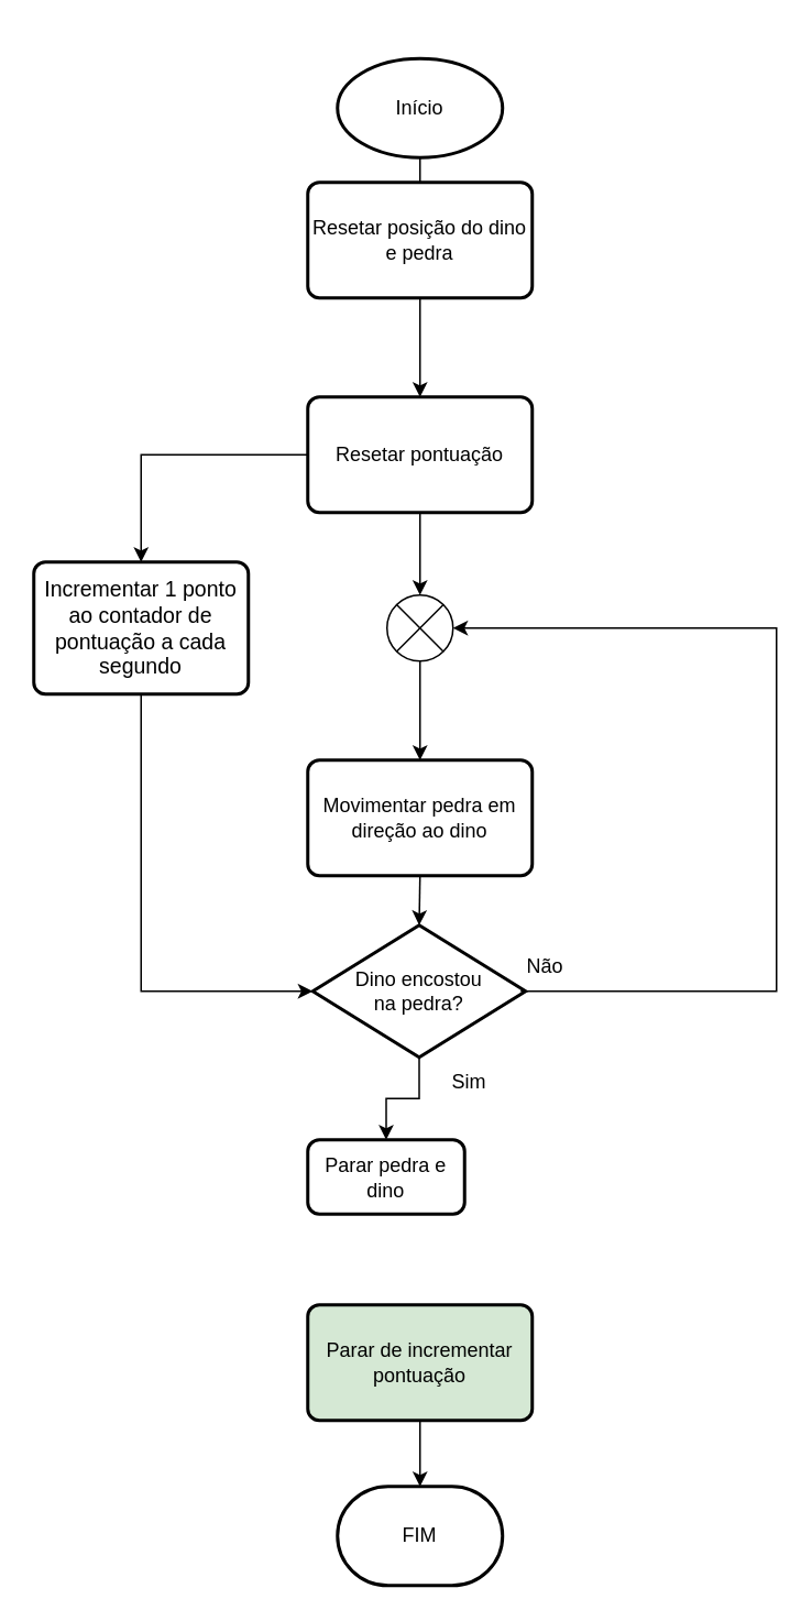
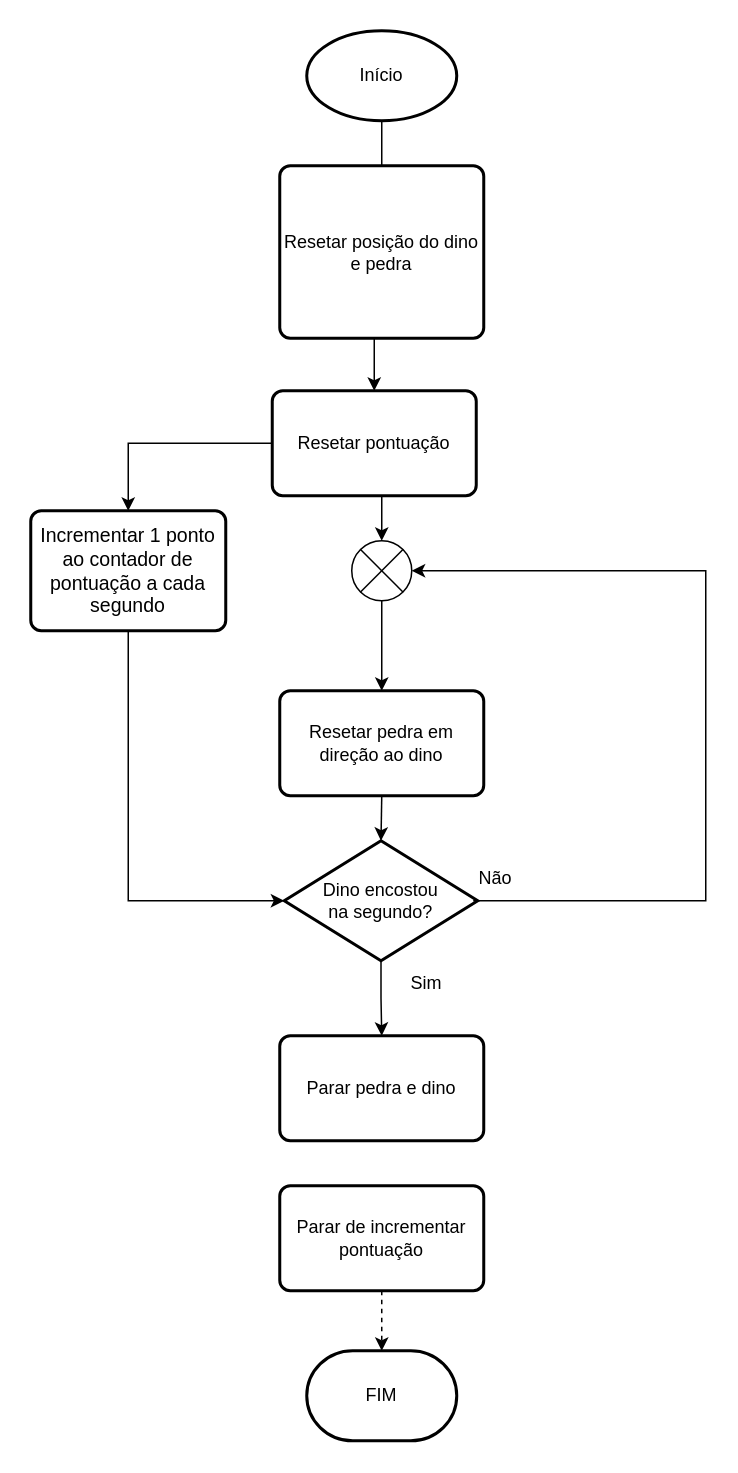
  <mxCell id="0" />
  <mxCell id="1" parent="0" />
  <mxCell id="2" style="edgeStyle=orthogonalEdgeStyle;rounded=0;orthogonalLoop=1;jettySize=auto;html=1;exitX=0.5;exitY=1;exitDx=0;exitDy=0;exitPerimeter=0;entryX=0.5;entryY=0;entryDx=0;entryDy=0;endArrow=none;" edge="1" parent="1" source="3" target="17"><mxGeometry relative="1" as="geometry" /></mxCell>
- <mxCell id="3" value="Início" style="strokeWidth=2;html=1;shape=mxgraph.flowchart.start_1;whiteSpace=wrap;" vertex="1" parent="1"><mxGeometry x="204" y="35" width="100" height="60" as="geometry" /></mxCell>
- <mxCell id="4" value="Movimentar pedra em direção ao dino" style="rounded=1;whiteSpace=wrap;html=1;absoluteArcSize=1;arcSize=14;strokeWidth=2;" vertex="1" parent="1"><mxGeometry x="186" y="460" width="136" height="70" as="geometry" /></mxCell>
+ <mxCell id="3" value="Início" style="strokeWidth=2;html=1;shape=mxgraph.flowchart.start_1;whiteSpace=wrap;" vertex="1" parent="1"><mxGeometry x="204" y="20" width="100" height="60" as="geometry" /></mxCell>
+ <mxCell id="4" value="Resetar pedra em direção ao dino" style="rounded=1;whiteSpace=wrap;html=1;absoluteArcSize=1;arcSize=14;strokeWidth=2;" vertex="1" parent="1"><mxGeometry x="186" y="460" width="136" height="70" as="geometry" /></mxCell>
  <mxCell id="5" style="edgeStyle=orthogonalEdgeStyle;rounded=0;orthogonalLoop=1;jettySize=auto;html=1;exitX=0.5;exitY=1;exitDx=0;exitDy=0;exitPerimeter=0;entryX=0.5;entryY=0;entryDx=0;entryDy=0;" edge="1" parent="1" source="6" target="4"><mxGeometry relative="1" as="geometry" /></mxCell>
  <mxCell id="6" value="" style="verticalLabelPosition=bottom;verticalAlign=top;html=1;shape=mxgraph.flowchart.or;" vertex="1" parent="1"><mxGeometry x="234" y="360" width="40" height="40" as="geometry" /></mxCell>
  <mxCell id="7" style="edgeStyle=orthogonalEdgeStyle;rounded=0;orthogonalLoop=1;jettySize=auto;html=1;exitX=0.5;exitY=1;exitDx=0;exitDy=0;exitPerimeter=0;entryX=0.5;entryY=0;entryDx=0;entryDy=0;" edge="1" parent="1" source="8" target="12"><mxGeometry relative="1" as="geometry" /></mxCell>
- <mxCell id="8" value="Dino encostou&lt;br&gt;na pedra?" style="strokeWidth=2;html=1;shape=mxgraph.flowchart.decision;whiteSpace=wrap;" vertex="1" parent="1"><mxGeometry x="189" y="560" width="129" height="80" as="geometry" /></mxCell>
+ <mxCell id="8" value="Dino encostou&lt;br&gt;na segundo?" style="strokeWidth=2;html=1;shape=mxgraph.flowchart.decision;whiteSpace=wrap;" vertex="1" parent="1"><mxGeometry x="189" y="560" width="129" height="80" as="geometry" /></mxCell>
  <mxCell id="9" style="edgeStyle=orthogonalEdgeStyle;rounded=0;orthogonalLoop=1;jettySize=auto;html=1;exitX=0.5;exitY=1;exitDx=0;exitDy=0;entryX=0.5;entryY=0;entryDx=0;entryDy=0;entryPerimeter=0;" edge="1" parent="1" source="4" target="8"><mxGeometry relative="1" as="geometry" /></mxCell>
  <mxCell id="10" style="edgeStyle=orthogonalEdgeStyle;rounded=0;orthogonalLoop=1;jettySize=auto;html=1;exitX=0.5;exitY=1;exitDx=0;exitDy=0;entryX=0;entryY=0.5;entryDx=0;entryDy=0;entryPerimeter=0;" edge="1" parent="1" source="11" target="8"><mxGeometry relative="1" as="geometry"><mxPoint x="130" y="590" as="targetPoint" /></mxGeometry></mxCell>
  <mxCell id="11" value="&lt;font style=&quot;font-size: 13px;&quot;&gt;Incrementar 1 ponto ao contador de pontuação a cada segundo&lt;/font&gt;" style="rounded=1;whiteSpace=wrap;html=1;absoluteArcSize=1;arcSize=14;strokeWidth=2;" vertex="1" parent="1"><mxGeometry x="20" y="340" width="130" height="80" as="geometry" /></mxCell>
- <mxCell id="12" value="Parar pedra e dino" style="rounded=1;whiteSpace=wrap;html=1;absoluteArcSize=1;arcSize=14;strokeWidth=2;" vertex="1" parent="1"><mxGeometry x="186" y="690" width="95" height="45" as="geometry" /></mxCell>
- <mxCell id="13" value="Parar de incrementar pontuação" style="rounded=1;whiteSpace=wrap;html=1;absoluteArcSize=1;arcSize=14;strokeWidth=2;fillColor=#d5e8d4;" vertex="1" parent="1"><mxGeometry x="186" y="790" width="136" height="70" as="geometry" /></mxCell>
+ <mxCell id="12" value="Parar pedra e dino" style="rounded=1;whiteSpace=wrap;html=1;absoluteArcSize=1;arcSize=14;strokeWidth=2;" vertex="1" parent="1"><mxGeometry x="186" y="690" width="136" height="70" as="geometry" /></mxCell>
+ <mxCell id="13" value="Parar de incrementar pontuação" style="rounded=1;whiteSpace=wrap;html=1;absoluteArcSize=1;arcSize=14;strokeWidth=2;" vertex="1" parent="1"><mxGeometry x="186" y="790" width="136" height="70" as="geometry" /></mxCell>
  <mxCell id="14" value="Sim" style="text;html=1;align=center;verticalAlign=middle;whiteSpace=wrap;rounded=0;" vertex="1" parent="1"><mxGeometry x="254" y="640" width="60" height="30" as="geometry" /></mxCell>
  <mxCell id="15" value="Não" style="text;html=1;align=center;verticalAlign=middle;whiteSpace=wrap;rounded=0;" vertex="1" parent="1"><mxGeometry x="300" y="570" width="60" height="30" as="geometry" /></mxCell>
  <mxCell id="16" style="edgeStyle=orthogonalEdgeStyle;rounded=0;orthogonalLoop=1;jettySize=auto;html=1;exitX=0.5;exitY=1;exitDx=0;exitDy=0;entryX=0.5;entryY=0;entryDx=0;entryDy=0;" edge="1" parent="1" source="17" target="19"><mxGeometry relative="1" as="geometry" /></mxCell>
- <mxCell id="17" value="Resetar posição do dino&lt;br&gt;e pedra" style="rounded=1;whiteSpace=wrap;html=1;absoluteArcSize=1;arcSize=14;strokeWidth=2;" vertex="1" parent="1"><mxGeometry x="186" y="110" width="136" height="70" as="geometry" /></mxCell>
+ <mxCell id="17" value="Resetar posição do dino&lt;br&gt;e pedra" style="rounded=1;whiteSpace=wrap;html=1;absoluteArcSize=1;arcSize=14;strokeWidth=2;" vertex="1" parent="1"><mxGeometry x="186" y="110" width="136" height="115" as="geometry" /></mxCell>
  <mxCell id="18" style="edgeStyle=orthogonalEdgeStyle;rounded=0;orthogonalLoop=1;jettySize=auto;html=1;exitX=0;exitY=0.5;exitDx=0;exitDy=0;entryX=0.5;entryY=0;entryDx=0;entryDy=0;" edge="1" parent="1" source="19" target="11"><mxGeometry relative="1" as="geometry" /></mxCell>
- <mxCell id="19" value="Resetar pontuação" style="rounded=1;whiteSpace=wrap;html=1;absoluteArcSize=1;arcSize=14;strokeWidth=2;" vertex="1" parent="1"><mxGeometry x="186" y="240" width="136" height="70" as="geometry" /></mxCell>
+ <mxCell id="19" value="Resetar pontuação" style="rounded=1;whiteSpace=wrap;html=1;absoluteArcSize=1;arcSize=14;strokeWidth=2;" vertex="1" parent="1"><mxGeometry x="181" y="260" width="136" height="70" as="geometry" /></mxCell>
  <mxCell id="20" style="edgeStyle=orthogonalEdgeStyle;rounded=0;orthogonalLoop=1;jettySize=auto;html=1;exitX=0.25;exitY=1;exitDx=0;exitDy=0;entryX=1;entryY=0.5;entryDx=0;entryDy=0;entryPerimeter=0;" edge="1" parent="1" source="15" target="6"><mxGeometry relative="1" as="geometry"><Array as="points"><mxPoint x="470" y="600" /><mxPoint x="470" y="380" /></Array></mxGeometry></mxCell>
  <mxCell id="21" value="FIM" style="strokeWidth=2;html=1;shape=mxgraph.flowchart.terminator;whiteSpace=wrap;" vertex="1" parent="1"><mxGeometry x="204" y="900" width="100" height="60" as="geometry" /></mxCell>
- <mxCell id="22" style="edgeStyle=orthogonalEdgeStyle;rounded=0;orthogonalLoop=1;jettySize=auto;html=1;exitX=0.5;exitY=1;exitDx=0;exitDy=0;entryX=0.5;entryY=0;entryDx=0;entryDy=0;entryPerimeter=0;" edge="1" parent="1" source="13" target="21"><mxGeometry relative="1" as="geometry" /></mxCell>
+ <mxCell id="22" style="edgeStyle=orthogonalEdgeStyle;rounded=0;orthogonalLoop=1;jettySize=auto;html=1;exitX=0.5;exitY=1;exitDx=0;exitDy=0;entryX=0.5;entryY=0;entryDx=0;entryDy=0;entryPerimeter=0;dashed=1;" edge="1" parent="1" source="13" target="21"><mxGeometry relative="1" as="geometry" /></mxCell>
  <mxCell id="23" style="edgeStyle=orthogonalEdgeStyle;rounded=0;orthogonalLoop=1;jettySize=auto;html=1;exitX=0.5;exitY=1;exitDx=0;exitDy=0;entryX=0.5;entryY=0;entryDx=0;entryDy=0;entryPerimeter=0;" edge="1" parent="1" source="19" target="6"><mxGeometry relative="1" as="geometry" /></mxCell>
